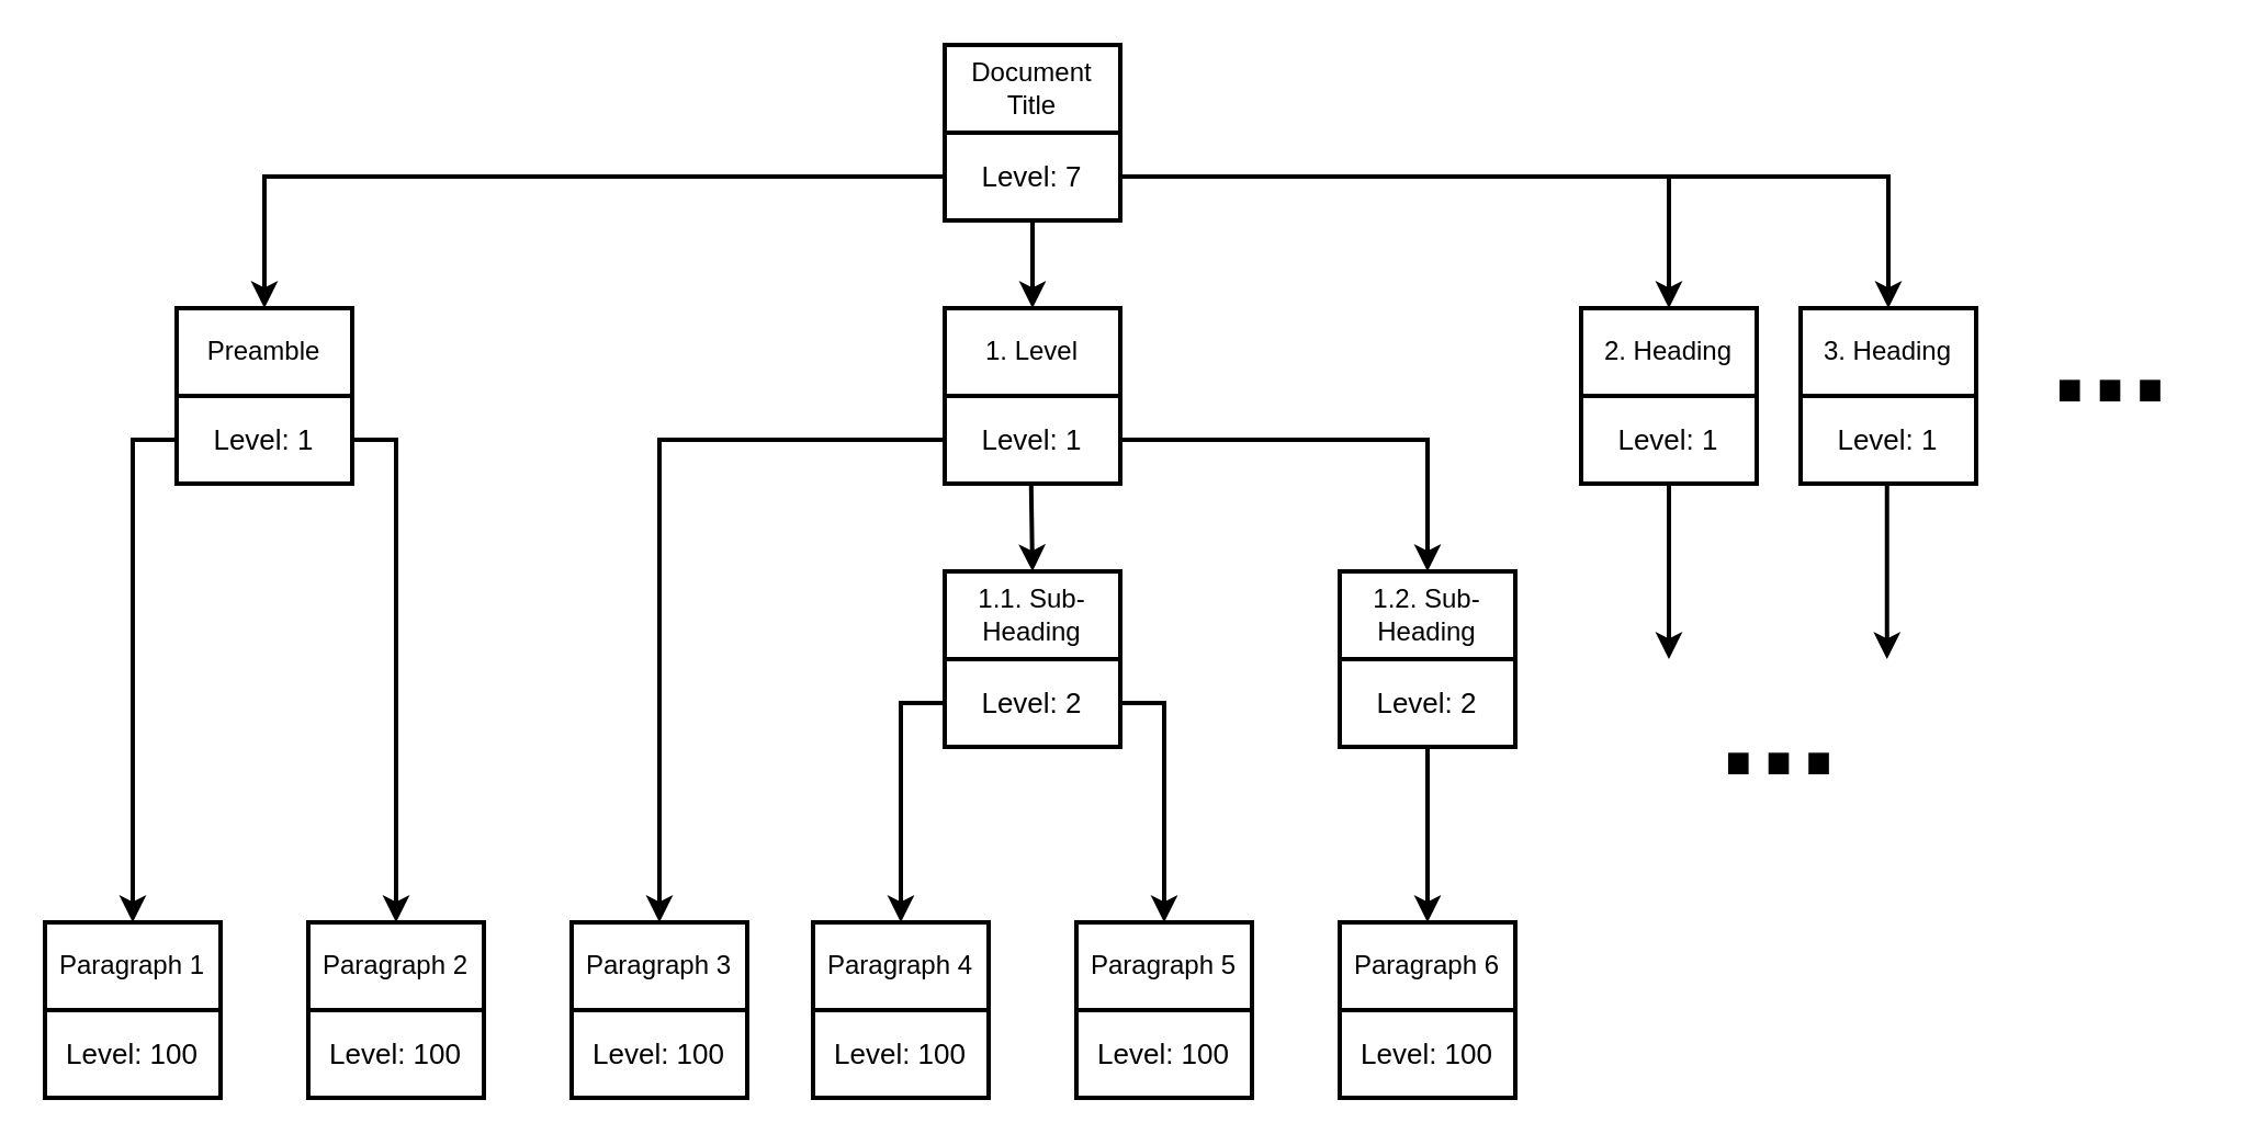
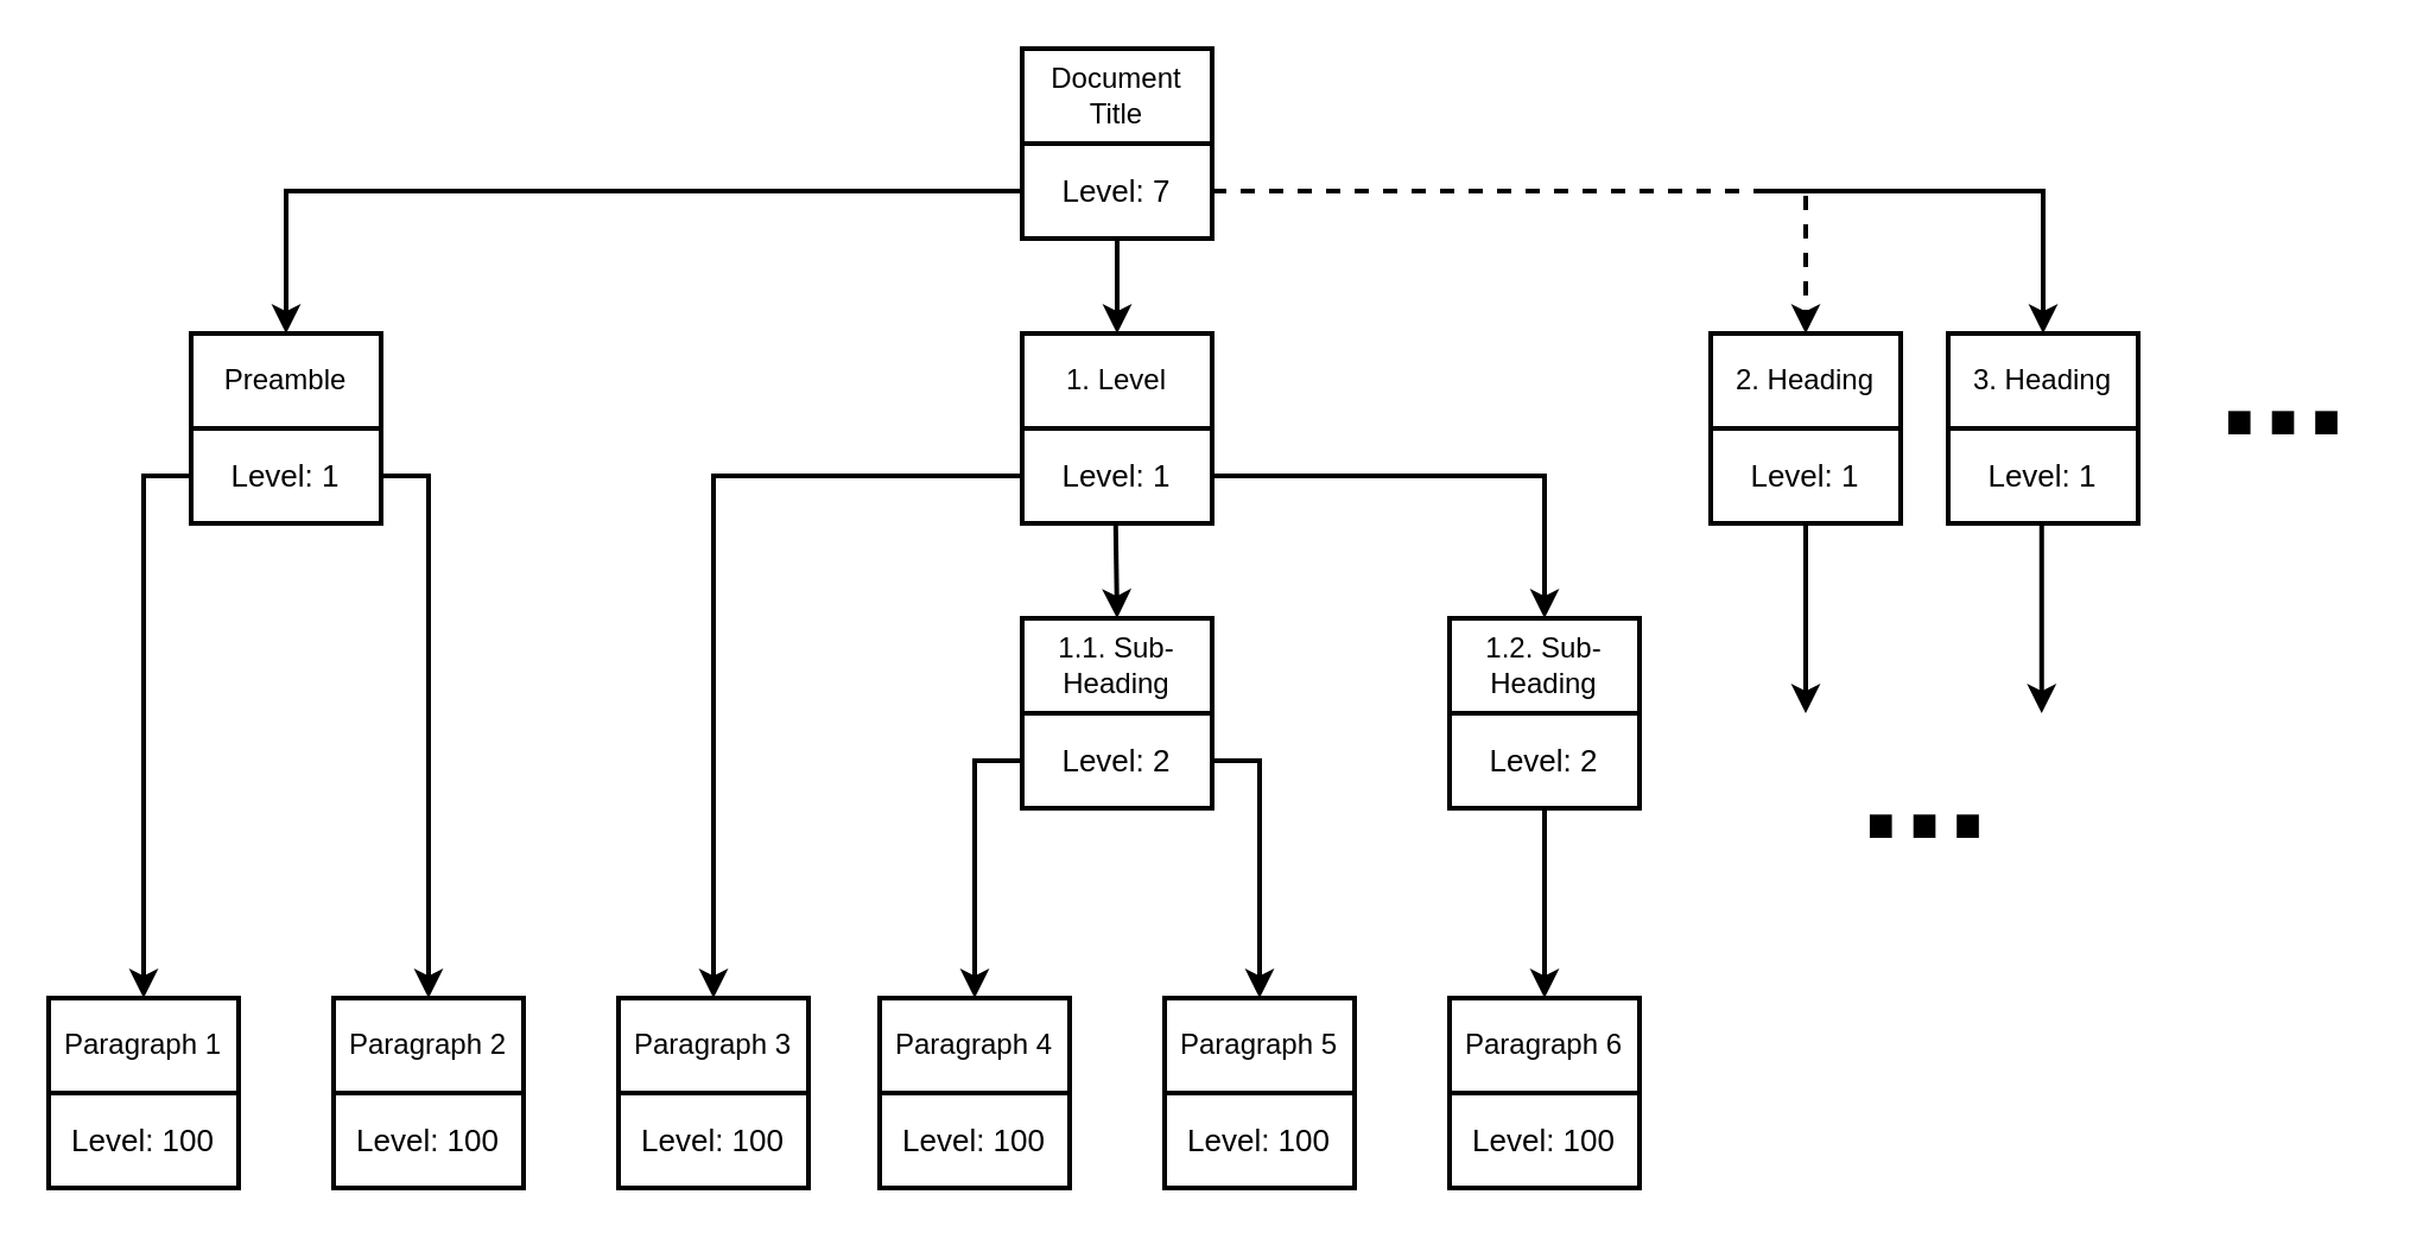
  <mxCell id="0" />
  <mxCell id="1" parent="0" />
  <mxCell id="2" value="Document Title" style="rounded=0;whiteSpace=wrap;html=1;strokeWidth=2;" parent="1" vertex="1"><mxGeometry x="430" y="20" width="80" height="40" as="geometry" /></mxCell>
  <mxCell id="3" value="Level:&amp;nbsp;&lt;span style=&quot;background-color: initial;&quot;&gt;7&lt;/span&gt;" style="rounded=0;whiteSpace=wrap;html=1;fontSize=13;strokeWidth=2;" parent="1" vertex="1"><mxGeometry x="430" y="60" width="80" height="40" as="geometry" /></mxCell>
  <mxCell id="4" value="1. Level" style="rounded=0;whiteSpace=wrap;html=1;strokeWidth=2;" parent="1" vertex="1"><mxGeometry x="430" y="140" width="80" height="40" as="geometry" /></mxCell>
  <mxCell id="5" value="Level: 1" style="rounded=0;whiteSpace=wrap;html=1;fontSize=13;strokeWidth=2;" parent="1" vertex="1"><mxGeometry x="430" y="180" width="80" height="40" as="geometry" /></mxCell>
  <mxCell id="6" value="2. Heading" style="rounded=0;whiteSpace=wrap;html=1;strokeWidth=2;" parent="1" vertex="1"><mxGeometry x="720" y="140" width="80" height="40" as="geometry" /></mxCell>
  <mxCell id="7" value="Level: 1" style="rounded=0;whiteSpace=wrap;html=1;fontSize=13;strokeWidth=2;" parent="1" vertex="1"><mxGeometry x="720" y="180" width="80" height="40" as="geometry" /></mxCell>
  <mxCell id="8" value="1.1. Sub-Heading" style="rounded=0;whiteSpace=wrap;html=1;strokeWidth=2;" parent="1" vertex="1"><mxGeometry x="430" y="260" width="80" height="40" as="geometry" /></mxCell>
  <mxCell id="9" value="Level: 2" style="rounded=0;whiteSpace=wrap;html=1;fontSize=13;strokeWidth=2;" parent="1" vertex="1"><mxGeometry x="430" y="300" width="80" height="40" as="geometry" /></mxCell>
  <mxCell id="10" value="1.2. Sub-Heading" style="rounded=0;whiteSpace=wrap;html=1;strokeWidth=2;" parent="1" vertex="1"><mxGeometry x="610" y="260" width="80" height="40" as="geometry" /></mxCell>
  <mxCell id="11" value="" style="edgeStyle=orthogonalEdgeStyle;rounded=0;orthogonalLoop=1;jettySize=auto;html=1;entryX=0.5;entryY=0;entryDx=0;entryDy=0;strokeWidth=2;" parent="1" source="12" target="17" edge="1"><mxGeometry relative="1" as="geometry"><mxPoint x="590" y="380" as="sourcePoint" /></mxGeometry></mxCell>
  <mxCell id="12" value="Level: 2" style="rounded=0;whiteSpace=wrap;html=1;fontSize=13;strokeWidth=2;" parent="1" vertex="1"><mxGeometry x="610" y="300" width="80" height="40" as="geometry" /></mxCell>
  <mxCell id="13" value="3. Heading" style="rounded=0;whiteSpace=wrap;html=1;strokeWidth=2;" parent="1" vertex="1"><mxGeometry x="820" y="140" width="80" height="40" as="geometry" /></mxCell>
  <mxCell id="14" value="Paragraph 4" style="rounded=0;whiteSpace=wrap;html=1;strokeWidth=2;" parent="1" vertex="1"><mxGeometry x="370" y="420" width="80" height="40" as="geometry" /></mxCell>
  <mxCell id="15" value="Level: 100" style="rounded=0;whiteSpace=wrap;html=1;fontSize=13;strokeWidth=2;" parent="1" vertex="1"><mxGeometry x="370" y="460" width="80" height="40" as="geometry" /></mxCell>
  <mxCell id="16" value="Paragraph 5" style="rounded=0;whiteSpace=wrap;html=1;strokeWidth=2;" parent="1" vertex="1"><mxGeometry x="490" y="420" width="80" height="40" as="geometry" /></mxCell>
  <mxCell id="17" value="Paragraph 6" style="rounded=0;whiteSpace=wrap;html=1;strokeWidth=2;" parent="1" vertex="1"><mxGeometry x="610" y="420" width="80" height="40" as="geometry" /></mxCell>
  <mxCell id="18" value="" style="endArrow=classic;html=1;rounded=0;exitX=0;exitY=0.5;exitDx=0;exitDy=0;entryX=0.5;entryY=0;entryDx=0;entryDy=0;strokeWidth=2;" parent="1" source="3" target="27" edge="1"><mxGeometry width="50" height="50" relative="1" as="geometry"><mxPoint x="480" y="30" as="sourcePoint" /><mxPoint x="320" y="90" as="targetPoint" /><Array as="points"><mxPoint x="120" y="80" /></Array></mxGeometry></mxCell>
- <mxCell id="19" value="" style="endArrow=classic;html=1;rounded=0;exitX=1;exitY=0.5;exitDx=0;exitDy=0;entryX=0.5;entryY=0;entryDx=0;entryDy=0;strokeWidth=2;" parent="1" target="6" edge="1" source="3"><mxGeometry width="50" height="50" relative="1" as="geometry"><mxPoint x="590" y="80" as="sourcePoint" /><mxPoint x="430" y="140" as="targetPoint" /><Array as="points"><mxPoint x="760" y="80" /></Array></mxGeometry></mxCell>
+ <mxCell id="19" value="" style="endArrow=classic;html=1;rounded=0;exitX=1;exitY=0.5;exitDx=0;exitDy=0;entryX=0.5;entryY=0;entryDx=0;entryDy=0;strokeWidth=2;dashed=1;" parent="1" target="6" edge="1" source="3"><mxGeometry width="50" height="50" relative="1" as="geometry"><mxPoint x="590" y="80" as="sourcePoint" /><mxPoint x="430" y="140" as="targetPoint" /><Array as="points"><mxPoint x="760" y="80" /></Array></mxGeometry></mxCell>
  <mxCell id="20" value="" style="endArrow=classic;html=1;rounded=0;exitX=0;exitY=0.5;exitDx=0;exitDy=0;entryX=0.5;entryY=0;entryDx=0;entryDy=0;strokeWidth=2;" parent="1" target="42" edge="1"><mxGeometry width="50" height="50" relative="1" as="geometry"><mxPoint x="430" y="200" as="sourcePoint" /><mxPoint x="270" y="260" as="targetPoint" /><Array as="points"><mxPoint x="300" y="200" /></Array></mxGeometry></mxCell>
  <mxCell id="21" value="" style="endArrow=classic;html=1;rounded=0;exitX=0;exitY=0.5;exitDx=0;exitDy=0;entryX=0.5;entryY=0;entryDx=0;entryDy=0;strokeWidth=2;" parent="1" target="14" edge="1"><mxGeometry width="50" height="50" relative="1" as="geometry"><mxPoint x="430" y="320" as="sourcePoint" /><mxPoint x="270" y="380" as="targetPoint" /><Array as="points"><mxPoint x="410" y="320" /></Array></mxGeometry></mxCell>
  <mxCell id="22" value="" style="endArrow=classic;html=1;rounded=0;exitX=0;exitY=0.5;exitDx=0;exitDy=0;entryX=0.5;entryY=0;entryDx=0;entryDy=0;strokeWidth=2;" parent="1" target="16" edge="1"><mxGeometry width="50" height="50" relative="1" as="geometry"><mxPoint x="510" y="320" as="sourcePoint" /><mxPoint x="670" y="380" as="targetPoint" /><Array as="points"><mxPoint x="530" y="320" /></Array></mxGeometry></mxCell>
  <mxCell id="23" value="" style="endArrow=classic;html=1;rounded=0;exitX=1;exitY=0.5;exitDx=0;exitDy=0;entryX=0.5;entryY=0;entryDx=0;entryDy=0;strokeWidth=2;" parent="1" source="5" target="10" edge="1"><mxGeometry width="50" height="50" relative="1" as="geometry"><mxPoint x="540" y="200" as="sourcePoint" /><mxPoint x="670" y="220" as="targetPoint" /><Array as="points"><mxPoint x="650" y="200" /></Array></mxGeometry></mxCell>
  <mxCell id="24" value="Level: 100" style="rounded=0;whiteSpace=wrap;html=1;fontSize=13;strokeWidth=2;" parent="1" vertex="1"><mxGeometry x="490" y="460" width="80" height="40" as="geometry" /></mxCell>
  <mxCell id="25" value="Level: 100" style="rounded=0;whiteSpace=wrap;html=1;fontSize=13;strokeWidth=2;" parent="1" vertex="1"><mxGeometry x="610" y="460" width="80" height="40" as="geometry" /></mxCell>
  <mxCell id="26" value="Level: 1" style="rounded=0;whiteSpace=wrap;html=1;fontSize=13;strokeWidth=2;" parent="1" vertex="1"><mxGeometry x="820" y="180" width="80" height="40" as="geometry" /></mxCell>
  <mxCell id="27" value="Preamble" style="rounded=0;whiteSpace=wrap;html=1;strokeWidth=2;" vertex="1" parent="1"><mxGeometry x="80" y="140" width="80" height="40" as="geometry" /></mxCell>
  <mxCell id="28" value="Level: 1" style="rounded=0;whiteSpace=wrap;html=1;fontSize=13;strokeWidth=2;" vertex="1" parent="1"><mxGeometry x="80" y="180" width="80" height="40" as="geometry" /></mxCell>
  <mxCell id="29" value="Paragraph 1" style="rounded=0;whiteSpace=wrap;html=1;strokeWidth=2;" vertex="1" parent="1"><mxGeometry x="20" y="420" width="80" height="40" as="geometry" /></mxCell>
  <mxCell id="30" value="Paragraph 2" style="rounded=0;whiteSpace=wrap;html=1;strokeWidth=2;" vertex="1" parent="1"><mxGeometry x="140" y="420" width="80" height="40" as="geometry" /></mxCell>
  <mxCell id="31" value="" style="endArrow=classic;html=1;rounded=0;entryX=0.5;entryY=0;entryDx=0;entryDy=0;fontSize=11;strokeWidth=2;exitX=1;exitY=0.5;exitDx=0;exitDy=0;" edge="1" parent="1" target="30" source="28"><mxGeometry width="50" height="50" relative="1" as="geometry"><mxPoint x="140" y="200" as="sourcePoint" /><mxPoint x="180" y="300" as="targetPoint" /><Array as="points"><mxPoint x="180" y="200" /></Array></mxGeometry></mxCell>
  <mxCell id="32" value="" style="endArrow=classic;html=1;rounded=0;strokeWidth=2;" edge="1" parent="1" target="29"><mxGeometry width="50" height="50" relative="1" as="geometry"><mxPoint x="80" y="200" as="sourcePoint" /><mxPoint x="60" y="300" as="targetPoint" /><Array as="points"><mxPoint x="60" y="200" /></Array></mxGeometry></mxCell>
  <mxCell id="33" value="Level: 100" style="rounded=0;whiteSpace=wrap;html=1;fontSize=13;strokeWidth=2;" vertex="1" parent="1"><mxGeometry x="20" y="460" width="80" height="40" as="geometry" /></mxCell>
  <mxCell id="34" value="Level: 100" style="rounded=0;whiteSpace=wrap;html=1;fontSize=13;strokeWidth=2;" vertex="1" parent="1"><mxGeometry x="140" y="460" width="80" height="40" as="geometry" /></mxCell>
  <mxCell id="35" value="" style="endArrow=classic;html=1;rounded=0;exitX=0.5;exitY=1;exitDx=0;exitDy=0;entryX=0.5;entryY=0;entryDx=0;entryDy=0;strokeWidth=2;" edge="1" parent="1" source="3" target="4"><mxGeometry width="50" height="50" relative="1" as="geometry"><mxPoint x="680" y="90" as="sourcePoint" /><mxPoint x="800" y="150" as="targetPoint" /><Array as="points" /></mxGeometry></mxCell>
  <mxCell id="36" value="" style="endArrow=classic;html=1;rounded=0;exitX=0;exitY=0.5;exitDx=0;exitDy=0;entryX=0.5;entryY=0;entryDx=0;entryDy=0;strokeWidth=2;" edge="1" parent="1"><mxGeometry width="50" height="50" relative="1" as="geometry"><mxPoint x="740" y="80" as="sourcePoint" /><mxPoint x="860" y="140" as="targetPoint" /><Array as="points"><mxPoint x="860" y="80" /></Array></mxGeometry></mxCell>
  <mxCell id="37" value="&lt;font&gt;&lt;b&gt;...&lt;/b&gt;&lt;/font&gt;" style="text;html=1;align=center;verticalAlign=middle;resizable=0;points=[];autosize=1;strokeColor=none;fillColor=none;fontSize=66;" vertex="1" parent="1"><mxGeometry x="921" y="115" width="80" height="90" as="geometry" /></mxCell>
  <mxCell id="38" value="" style="endArrow=classic;html=1;rounded=0;exitX=0.5;exitY=1;exitDx=0;exitDy=0;strokeWidth=2;" edge="1" parent="1" source="7"><mxGeometry width="50" height="50" relative="1" as="geometry"><mxPoint x="710" y="360" as="sourcePoint" /><mxPoint x="760" y="300" as="targetPoint" /><Array as="points" /></mxGeometry></mxCell>
  <mxCell id="39" value="" style="endArrow=classic;html=1;rounded=0;exitX=0.5;exitY=1;exitDx=0;exitDy=0;strokeWidth=2;" edge="1" parent="1"><mxGeometry width="50" height="50" relative="1" as="geometry"><mxPoint x="859.38" y="220" as="sourcePoint" /><mxPoint x="859.38" y="300" as="targetPoint" /><Array as="points" /></mxGeometry></mxCell>
  <mxCell id="40" value="&lt;font&gt;&lt;b&gt;...&lt;/b&gt;&lt;/font&gt;" style="text;html=1;align=center;verticalAlign=middle;resizable=0;points=[];autosize=1;strokeColor=none;fillColor=none;fontSize=66;" vertex="1" parent="1"><mxGeometry x="770" y="285" width="80" height="90" as="geometry" /></mxCell>
  <mxCell id="41" value="" style="endArrow=classic;html=1;rounded=0;exitX=0.5;exitY=1;exitDx=0;exitDy=0;strokeWidth=2;entryX=0.5;entryY=0;entryDx=0;entryDy=0;" edge="1" parent="1" target="8"><mxGeometry width="50" height="50" relative="1" as="geometry"><mxPoint x="469.37" y="220" as="sourcePoint" /><mxPoint x="469" y="250" as="targetPoint" /><Array as="points" /></mxGeometry></mxCell>
  <mxCell id="42" value="Paragraph 3" style="rounded=0;whiteSpace=wrap;html=1;strokeWidth=2;" vertex="1" parent="1"><mxGeometry x="260" y="420" width="80" height="40" as="geometry" /></mxCell>
  <mxCell id="43" value="Level: 100" style="rounded=0;whiteSpace=wrap;html=1;fontSize=13;strokeWidth=2;" vertex="1" parent="1"><mxGeometry x="260" y="460" width="80" height="40" as="geometry" /></mxCell>
